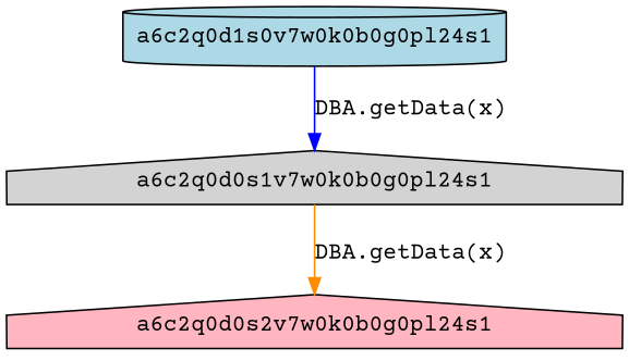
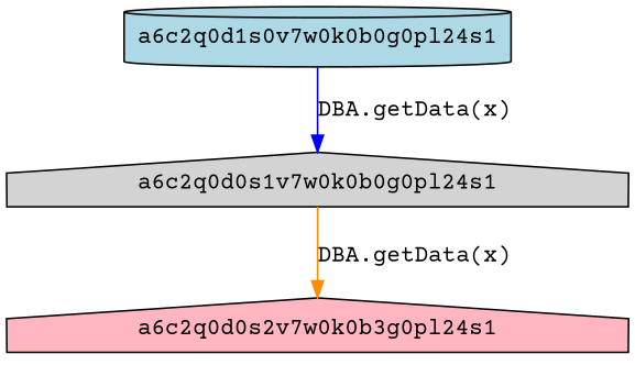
  digraph {
    fontname="Courier Prime"
    node [fontname="Courier Prime" shape=house style=filled]
    edge [fontname="Courier Prime"]
    a6c2q0d1s0v7w0k0b0g0pl24s1 [fillcolor=lightblue shape=cylinder]
    a6c2q0d0s1v7w0k0b0g0pl24s1 [fillcolor=lightgrey]
-   a6c2q0d0s2v7w0k0b0g0pl24s1 [fillcolor=lightpink]
+   a6c2q0d0s2v7w0k0b0g0pl24s1 [fillcolor=lightpink label=a6c2q0d0s2v7w0k0b3g0pl24s1]
    a6c2q0d1s0v7w0k0b0g0pl24s1 -> a6c2q0d0s1v7w0k0b0g0pl24s1 [color=blue label="DBA.getData(x)"]
    a6c2q0d0s1v7w0k0b0g0pl24s1 -> a6c2q0d0s2v7w0k0b0g0pl24s1 [color=darkorange label="DBA.getData(x)"]
  }
